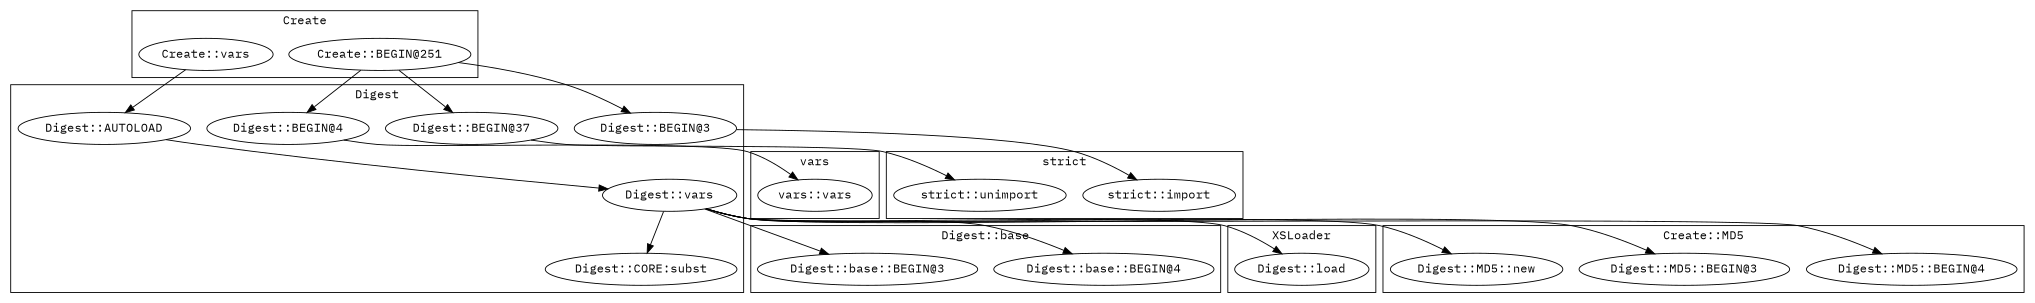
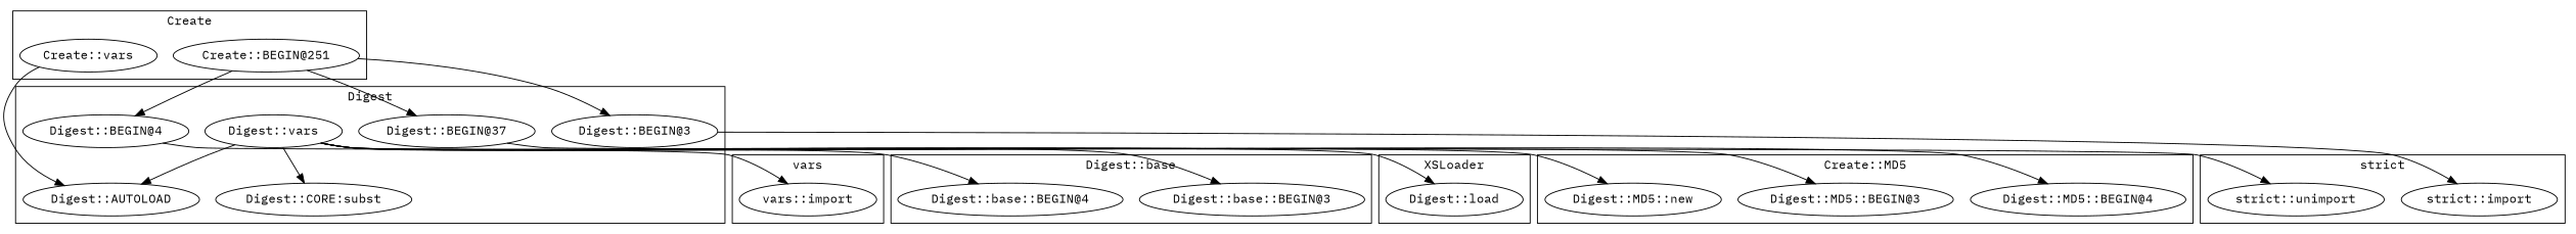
  digraph {
    fontname="IBM Plex Mono"
    node [fontname="IBM Plex Mono"]
    edge [fontname="IBM Plex Mono"]
    "Digest::base::BEGIN@3"
    "Digest::base::BEGIN@4"
    n3 [label="Digest::load"]
    n4 [label="Create::vars"]
    "Create::BEGIN@251"
-   "vars::import" [label="vars::vars"]
+   "vars::import"
    "strict::import"
    "strict::unimport"
    "Digest::BEGIN@4"
    n10 [label="Digest::vars"]
    "Digest::BEGIN@3"
    "Digest::AUTOLOAD"
    "Digest::BEGIN@37"
    "Digest::CORE:subst"
    "Digest::MD5::BEGIN@3"
    "Digest::MD5::new"
    "Digest::MD5::BEGIN@4"
    subgraph cluster_1 {
      label="Digest::base"
      "Digest::base::BEGIN@3"
      "Digest::base::BEGIN@4"
    }
    subgraph cluster_2 {
      label=XSLoader
      n3
    }
    subgraph cluster_3 {
      label=Create
      n4
      "Create::BEGIN@251"
    }
    subgraph cluster_4 {
      label=vars
      "vars::import"
    }
    subgraph cluster_5 {
      label="strict"
      "strict::import"
      "strict::unimport"
    }
    subgraph cluster_6 {
      label=Digest
      "Digest::BEGIN@4"
      n10
      "Digest::BEGIN@3"
      "Digest::AUTOLOAD"
      "Digest::BEGIN@37"
      "Digest::CORE:subst"
    }
    subgraph cluster_7 {
      label="Create::MD5"
      "Digest::MD5::BEGIN@3"
      "Digest::MD5::new"
      "Digest::MD5::BEGIN@4"
    }
    n4 -> "Digest::AUTOLOAD"
    "Create::BEGIN@251" -> "Digest::BEGIN@4"
    "Create::BEGIN@251" -> "Digest::BEGIN@3"
    "Create::BEGIN@251" -> "Digest::BEGIN@37"
    "Digest::BEGIN@4" -> "vars::import"
    n10 -> "Digest::base::BEGIN@3"
    n10 -> "Digest::base::BEGIN@4"
    n10 -> n3
    n10 -> "Digest::CORE:subst"
    n10 -> "Digest::MD5::BEGIN@3"
    n10 -> "Digest::MD5::new"
    n10 -> "Digest::MD5::BEGIN@4"
    "Digest::BEGIN@3" -> "strict::import"
-   "Digest::AUTOLOAD" -> n10
+   n10 -> "Digest::AUTOLOAD"
    "Digest::BEGIN@37" -> "strict::unimport"
  }
